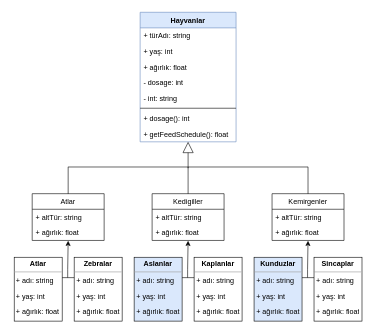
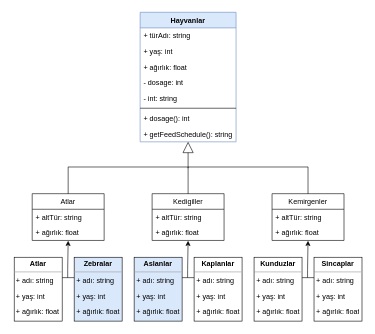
  <mxCell id="0" />
  <mxCell id="1" parent="0" />
  <mxCell id="2" value="Hayvanlar" style="swimlane;fontStyle=1;align=center;verticalAlign=top;childLayout=stackLayout;horizontal=1;startSize=26;horizontalStack=0;resizeParent=1;resizeParentMax=0;resizeLast=0;collapsible=1;marginBottom=0;fillColor=#dae8fc;strokeColor=#6c8ebf;" parent="1" vertex="1"><mxGeometry x="233" y="20" width="160" height="216" as="geometry"><mxRectangle x="200" y="40" width="90" height="26" as="alternateBounds" /></mxGeometry></mxCell>
  <mxCell id="3" value="+ türAdı: string" style="text;strokeColor=none;fillColor=none;align=left;verticalAlign=top;spacingLeft=4;spacingRight=4;overflow=hidden;rotatable=0;points=[[0,0.5],[1,0.5]];portConstraint=eastwest;" parent="2" vertex="1"><mxGeometry y="26" width="160" height="26" as="geometry" /></mxCell>
  <mxCell id="4" value="+ yaş: int" style="text;strokeColor=none;fillColor=none;align=left;verticalAlign=top;spacingLeft=4;spacingRight=4;overflow=hidden;rotatable=0;points=[[0,0.5],[1,0.5]];portConstraint=eastwest;" parent="2" vertex="1"><mxGeometry y="52" width="160" height="26" as="geometry" /></mxCell>
  <mxCell id="5" value="+ ağırlık: float" style="text;strokeColor=none;fillColor=none;align=left;verticalAlign=top;spacingLeft=4;spacingRight=4;overflow=hidden;rotatable=0;points=[[0,0.5],[1,0.5]];portConstraint=eastwest;" parent="2" vertex="1"><mxGeometry y="78" width="160" height="26" as="geometry" /></mxCell>
  <mxCell id="6" value="- dosage: int" style="text;strokeColor=none;fillColor=none;align=left;verticalAlign=top;spacingLeft=4;spacingRight=4;overflow=hidden;rotatable=0;points=[[0,0.5],[1,0.5]];portConstraint=eastwest;" parent="2" vertex="1"><mxGeometry y="104" width="160" height="26" as="geometry" /></mxCell>
  <mxCell id="7" value="- int: string" style="text;strokeColor=none;fillColor=none;align=left;verticalAlign=top;spacingLeft=4;spacingRight=4;overflow=hidden;rotatable=0;points=[[0,0.5],[1,0.5]];portConstraint=eastwest;" parent="2" vertex="1"><mxGeometry y="130" width="160" height="26" as="geometry" /></mxCell>
  <mxCell id="8" value="" style="line;strokeWidth=1;fillColor=none;align=left;verticalAlign=middle;spacingTop=-1;spacingLeft=3;spacingRight=3;rotatable=0;labelPosition=right;points=[];portConstraint=eastwest;" parent="2" vertex="1"><mxGeometry y="156" width="160" height="8" as="geometry" /></mxCell>
  <mxCell id="9" value="+ dosage(): int" style="text;strokeColor=none;fillColor=none;align=left;verticalAlign=top;spacingLeft=4;spacingRight=4;overflow=hidden;rotatable=0;points=[[0,0.5],[1,0.5]];portConstraint=eastwest;" parent="2" vertex="1"><mxGeometry y="164" width="160" height="26" as="geometry" /></mxCell>
- <mxCell id="10" value="+ getFeedSchedule(): float" style="text;strokeColor=none;fillColor=none;align=left;verticalAlign=top;spacingLeft=4;spacingRight=4;overflow=hidden;rotatable=0;points=[[0,0.5],[1,0.5]];portConstraint=eastwest;" parent="2" vertex="1"><mxGeometry y="190" width="160" height="26" as="geometry" /></mxCell>
+ <mxCell id="10" value="+ getFeedSchedule(): string" style="text;strokeColor=none;fillColor=none;align=left;verticalAlign=top;spacingLeft=4;spacingRight=4;overflow=hidden;rotatable=0;points=[[0,0.5],[1,0.5]];portConstraint=eastwest;" parent="2" vertex="1"><mxGeometry y="190" width="160" height="26" as="geometry" /></mxCell>
  <mxCell id="11" value="" style="line;strokeWidth=1;fillColor=none;align=left;verticalAlign=middle;spacingTop=-1;spacingLeft=3;spacingRight=3;rotatable=1;labelPosition=right;points=[];portConstraint=eastwest;allowArrows=1;rotation=0;" parent="1" vertex="1"><mxGeometry x="113" y="274" width="200" height="8" as="geometry" /></mxCell>
  <mxCell id="12" value="" style="line;strokeWidth=1;fillColor=none;align=left;verticalAlign=middle;spacingTop=-1;spacingLeft=3;spacingRight=3;rotatable=1;labelPosition=right;points=[];portConstraint=eastwest;allowArrows=1;rotation=-90;" parent="1" vertex="1"><mxGeometry x="490.5" y="296.25" width="45" height="8" as="geometry" /></mxCell>
  <mxCell id="13" value="" style="line;strokeWidth=1;fillColor=none;align=left;verticalAlign=middle;spacingTop=-1;spacingLeft=3;spacingRight=3;rotatable=1;labelPosition=right;points=[];portConstraint=eastwest;allowArrows=1;rotation=0;" parent="1" vertex="1"><mxGeometry x="313" y="274" width="200" height="8" as="geometry" /></mxCell>
  <mxCell id="14" value="" style="endArrow=block;endSize=16;endFill=0;html=1;rounded=0;entryX=0.5;entryY=1;entryDx=0;entryDy=0;" parent="1" target="2" edge="1"><mxGeometry width="160" relative="1" as="geometry"><mxPoint x="313" y="280" as="sourcePoint" /><mxPoint x="438" y="270" as="targetPoint" /></mxGeometry></mxCell>
  <mxCell id="15" value="" style="line;strokeWidth=1;fillColor=none;align=left;verticalAlign=middle;spacingTop=-1;spacingLeft=3;spacingRight=3;rotatable=1;labelPosition=right;points=[];portConstraint=eastwest;allowArrows=1;rotation=-90;" parent="1" vertex="1"><mxGeometry x="290.5" y="296.25" width="45" height="8" as="geometry" /></mxCell>
  <mxCell id="16" value="" style="line;strokeWidth=1;fillColor=none;align=left;verticalAlign=middle;spacingTop=-1;spacingLeft=3;spacingRight=3;rotatable=1;labelPosition=right;points=[];portConstraint=eastwest;allowArrows=1;rotation=-90;" parent="1" vertex="1"><mxGeometry x="90.5" y="296.25" width="45" height="8" as="geometry" /></mxCell>
  <mxCell id="17" value="&lt;p style=&quot;margin: 0px ; margin-top: 4px ; text-align: center&quot;&gt;&lt;b&gt;Atlar&lt;/b&gt;&lt;/p&gt;&lt;hr size=&quot;1&quot;&gt;&lt;div style=&quot;height: 2px&quot;&gt;&lt;/div&gt;" style="verticalAlign=top;align=left;overflow=fill;fontSize=12;fontFamily=Helvetica;html=1;" parent="1" vertex="1"><mxGeometry x="23" y="428.5" width="80" height="106.5" as="geometry" /></mxCell>
- <mxCell id="18" value="&lt;p style=&quot;margin: 0px ; margin-top: 4px ; text-align: center&quot;&gt;&lt;b&gt;Zebralar&lt;/b&gt;&lt;/p&gt;&lt;hr size=&quot;1&quot;&gt;&lt;div style=&quot;height: 2px&quot;&gt;&lt;/div&gt;" style="verticalAlign=top;align=left;overflow=fill;fontSize=12;fontFamily=Helvetica;html=1;" parent="1" vertex="1"><mxGeometry x="123" y="428.5" width="80" height="106.5" as="geometry" /></mxCell>
+ <mxCell id="18" value="&lt;p style=&quot;margin: 0px ; margin-top: 4px ; text-align: center&quot;&gt;&lt;b&gt;Zebralar&lt;/b&gt;&lt;/p&gt;&lt;hr size=&quot;1&quot;&gt;&lt;div style=&quot;height: 2px&quot;&gt;&lt;/div&gt;" style="verticalAlign=top;align=left;overflow=fill;fontSize=12;fontFamily=Helvetica;html=1;fillColor=#dae8fc;" parent="1" vertex="1"><mxGeometry x="123" y="428.5" width="80" height="106.5" as="geometry" /></mxCell>
  <mxCell id="19" style="edgeStyle=orthogonalEdgeStyle;rounded=0;orthogonalLoop=1;jettySize=auto;html=1;entryX=0.5;entryY=1;entryDx=0;entryDy=0;exitX=0.46;exitY=0.5;exitDx=0;exitDy=0;exitPerimeter=0;" parent="1" source="20" edge="1"><mxGeometry relative="1" as="geometry"><mxPoint x="113" y="401" as="targetPoint" /><Array as="points"><mxPoint x="112" y="448.5" /><mxPoint x="113" y="448.5" /></Array></mxGeometry></mxCell>
  <mxCell id="20" value="" style="line;strokeWidth=1;fillColor=none;align=left;verticalAlign=middle;spacingTop=-1;spacingLeft=3;spacingRight=3;rotatable=0;labelPosition=right;points=[];portConstraint=eastwest;" parent="1" vertex="1"><mxGeometry x="103" y="458.5" width="20" height="8" as="geometry" /></mxCell>
  <mxCell id="21" value="&lt;p style=&quot;margin: 0px ; margin-top: 4px ; text-align: center&quot;&gt;&lt;b&gt;Aslanlar&lt;/b&gt;&lt;/p&gt;&lt;hr size=&quot;1&quot;&gt;&lt;div style=&quot;height: 2px&quot;&gt;&lt;/div&gt;" style="verticalAlign=top;align=left;overflow=fill;fontSize=12;fontFamily=Helvetica;html=1;fillColor=#dae8fc;" parent="1" vertex="1"><mxGeometry x="223" y="428.5" width="80" height="106.5" as="geometry" /></mxCell>
  <mxCell id="22" value="&lt;p style=&quot;margin: 0px ; margin-top: 4px ; text-align: center&quot;&gt;&lt;b&gt;Kaplanlar&lt;/b&gt;&lt;/p&gt;&lt;hr size=&quot;1&quot;&gt;&lt;div style=&quot;height: 2px&quot;&gt;&lt;/div&gt;" style="verticalAlign=top;align=left;overflow=fill;fontSize=12;fontFamily=Helvetica;html=1;" parent="1" vertex="1"><mxGeometry x="323" y="428.5" width="80" height="106.5" as="geometry" /></mxCell>
  <mxCell id="23" style="edgeStyle=orthogonalEdgeStyle;rounded=0;orthogonalLoop=1;jettySize=auto;html=1;entryX=0.5;entryY=1;entryDx=0;entryDy=0;exitX=0.46;exitY=0.5;exitDx=0;exitDy=0;exitPerimeter=0;" parent="1" source="24" edge="1"><mxGeometry relative="1" as="geometry"><mxPoint x="313" y="401" as="targetPoint" /><Array as="points"><mxPoint x="312" y="448.5" /><mxPoint x="313" y="448.5" /></Array></mxGeometry></mxCell>
  <mxCell id="24" value="" style="line;strokeWidth=1;fillColor=none;align=left;verticalAlign=middle;spacingTop=-1;spacingLeft=3;spacingRight=3;rotatable=0;labelPosition=right;points=[];portConstraint=eastwest;" parent="1" vertex="1"><mxGeometry x="303" y="458.5" width="20" height="8" as="geometry" /></mxCell>
- <mxCell id="25" value="&lt;p style=&quot;margin: 0px ; margin-top: 4px ; text-align: center&quot;&gt;&lt;b&gt;Kunduzlar&lt;/b&gt;&lt;/p&gt;&lt;hr size=&quot;1&quot;&gt;&lt;div style=&quot;height: 2px&quot;&gt;&lt;/div&gt;" style="verticalAlign=top;align=left;overflow=fill;fontSize=12;fontFamily=Helvetica;html=1;fillColor=#dae8fc;" parent="1" vertex="1"><mxGeometry x="423" y="428.5" width="80" height="106.5" as="geometry" /></mxCell>
+ <mxCell id="25" value="&lt;p style=&quot;margin: 0px ; margin-top: 4px ; text-align: center&quot;&gt;&lt;b&gt;Kunduzlar&lt;/b&gt;&lt;/p&gt;&lt;hr size=&quot;1&quot;&gt;&lt;div style=&quot;height: 2px&quot;&gt;&lt;/div&gt;" style="verticalAlign=top;align=left;overflow=fill;fontSize=12;fontFamily=Helvetica;html=1;" parent="1" vertex="1"><mxGeometry x="423" y="428.5" width="80" height="106.5" as="geometry" /></mxCell>
  <mxCell id="26" value="&lt;p style=&quot;margin: 0px ; margin-top: 4px ; text-align: center&quot;&gt;&lt;b&gt;Sincaplar&lt;/b&gt;&lt;/p&gt;&lt;hr size=&quot;1&quot;&gt;&lt;div style=&quot;height: 2px&quot;&gt;&lt;/div&gt;" style="verticalAlign=top;align=left;overflow=fill;fontSize=12;fontFamily=Helvetica;html=1;" parent="1" vertex="1"><mxGeometry x="523" y="428.5" width="80" height="106.5" as="geometry" /></mxCell>
  <mxCell id="27" style="edgeStyle=orthogonalEdgeStyle;rounded=0;orthogonalLoop=1;jettySize=auto;html=1;entryX=0.5;entryY=1;entryDx=0;entryDy=0;exitX=0.46;exitY=0.5;exitDx=0;exitDy=0;exitPerimeter=0;" parent="1" source="28" edge="1"><mxGeometry relative="1" as="geometry"><mxPoint x="513" y="401" as="targetPoint" /><Array as="points"><mxPoint x="512" y="448.5" /><mxPoint x="513" y="448.5" /></Array></mxGeometry></mxCell>
  <mxCell id="28" value="" style="line;strokeWidth=1;fillColor=none;align=left;verticalAlign=middle;spacingTop=-1;spacingLeft=3;spacingRight=3;rotatable=0;labelPosition=right;points=[];portConstraint=eastwest;" parent="1" vertex="1"><mxGeometry x="503" y="458.5" width="20" height="8" as="geometry" /></mxCell>
  <mxCell id="29" value="Atlar" style="swimlane;fontStyle=0;childLayout=stackLayout;horizontal=1;startSize=26;fillColor=none;horizontalStack=0;resizeParent=1;resizeParentMax=0;resizeLast=0;collapsible=1;marginBottom=0;" parent="1" vertex="1"><mxGeometry x="53" y="322.5" width="120" height="78" as="geometry" /></mxCell>
  <mxCell id="30" value="+ altTür: string" style="text;strokeColor=none;fillColor=none;align=left;verticalAlign=top;spacingLeft=4;spacingRight=4;overflow=hidden;rotatable=0;points=[[0,0.5],[1,0.5]];portConstraint=eastwest;" parent="29" vertex="1"><mxGeometry y="26" width="120" height="26" as="geometry" /></mxCell>
  <mxCell id="31" value="+ ağırlık: float" style="text;strokeColor=none;fillColor=none;align=left;verticalAlign=top;spacingLeft=4;spacingRight=4;overflow=hidden;rotatable=0;points=[[0,0.5],[1,0.5]];portConstraint=eastwest;" parent="29" vertex="1"><mxGeometry y="52" width="120" height="26" as="geometry" /></mxCell>
  <mxCell id="32" value="Kedigiller" style="swimlane;fontStyle=0;childLayout=stackLayout;horizontal=1;startSize=26;fillColor=none;horizontalStack=0;resizeParent=1;resizeParentMax=0;resizeLast=0;collapsible=1;marginBottom=0;" parent="1" vertex="1"><mxGeometry x="253" y="322.5" width="120" height="78" as="geometry" /></mxCell>
  <mxCell id="33" value="+ altTür: string" style="text;strokeColor=none;fillColor=none;align=left;verticalAlign=top;spacingLeft=4;spacingRight=4;overflow=hidden;rotatable=0;points=[[0,0.5],[1,0.5]];portConstraint=eastwest;" parent="32" vertex="1"><mxGeometry y="26" width="120" height="26" as="geometry" /></mxCell>
  <mxCell id="34" value="+ ağırlık: float" style="text;strokeColor=none;fillColor=none;align=left;verticalAlign=top;spacingLeft=4;spacingRight=4;overflow=hidden;rotatable=0;points=[[0,0.5],[1,0.5]];portConstraint=eastwest;" parent="32" vertex="1"><mxGeometry y="52" width="120" height="26" as="geometry" /></mxCell>
  <mxCell id="35" value="Kemirgenler" style="swimlane;fontStyle=0;childLayout=stackLayout;horizontal=1;startSize=26;fillColor=none;horizontalStack=0;resizeParent=1;resizeParentMax=0;resizeLast=0;collapsible=1;marginBottom=0;" parent="1" vertex="1"><mxGeometry x="453" y="322.5" width="120" height="78" as="geometry" /></mxCell>
  <mxCell id="36" value="+ altTür: string" style="text;strokeColor=none;fillColor=none;align=left;verticalAlign=top;spacingLeft=4;spacingRight=4;overflow=hidden;rotatable=0;points=[[0,0.5],[1,0.5]];portConstraint=eastwest;" parent="35" vertex="1"><mxGeometry y="26" width="120" height="26" as="geometry" /></mxCell>
  <mxCell id="37" value="+ ağırlık: float" style="text;strokeColor=none;fillColor=none;align=left;verticalAlign=top;spacingLeft=4;spacingRight=4;overflow=hidden;rotatable=0;points=[[0,0.5],[1,0.5]];portConstraint=eastwest;" parent="35" vertex="1"><mxGeometry y="52" width="120" height="26" as="geometry" /></mxCell>
  <mxCell id="38" value="+ yaş: int" style="text;strokeColor=none;fillColor=none;align=left;verticalAlign=top;spacingLeft=4;spacingRight=4;overflow=hidden;rotatable=0;points=[[0,0.5],[1,0.5]];portConstraint=eastwest;" parent="1" vertex="1"><mxGeometry x="521" y="480" width="81" height="26" as="geometry" /></mxCell>
  <mxCell id="39" value="+ adı: string" style="text;strokeColor=none;fillColor=none;align=left;verticalAlign=top;spacingLeft=4;spacingRight=4;overflow=hidden;rotatable=0;points=[[0,0.5],[1,0.5]];portConstraint=eastwest;" parent="1" vertex="1"><mxGeometry x="521" y="454" width="81" height="26" as="geometry" /></mxCell>
  <mxCell id="40" value="+ ağırlık: float" style="text;strokeColor=none;fillColor=none;align=left;verticalAlign=top;spacingLeft=4;spacingRight=4;overflow=hidden;rotatable=0;points=[[0,0.5],[1,0.5]];portConstraint=eastwest;" parent="1" vertex="1"><mxGeometry x="521" y="506" width="81" height="26" as="geometry" /></mxCell>
  <mxCell id="41" value="+ adı: string" style="text;strokeColor=none;fillColor=none;align=left;verticalAlign=top;spacingLeft=4;spacingRight=4;overflow=hidden;rotatable=0;points=[[0,0.5],[1,0.5]];portConstraint=eastwest;" parent="1" vertex="1"><mxGeometry x="421" y="454" width="120" height="26" as="geometry" /></mxCell>
  <mxCell id="42" value="+ yaş: int" style="text;strokeColor=none;fillColor=none;align=left;verticalAlign=top;spacingLeft=4;spacingRight=4;overflow=hidden;rotatable=0;points=[[0,0.5],[1,0.5]];portConstraint=eastwest;" parent="1" vertex="1"><mxGeometry x="421" y="480" width="120" height="26" as="geometry" /></mxCell>
  <mxCell id="43" value="+ ağırlık: float" style="text;strokeColor=none;fillColor=none;align=left;verticalAlign=top;spacingLeft=4;spacingRight=4;overflow=hidden;rotatable=0;points=[[0,0.5],[1,0.5]];portConstraint=eastwest;" parent="1" vertex="1"><mxGeometry x="421" y="506" width="120" height="26" as="geometry" /></mxCell>
  <mxCell id="44" value="+ adı: string" style="text;strokeColor=none;fillColor=none;align=left;verticalAlign=top;spacingLeft=4;spacingRight=4;overflow=hidden;rotatable=0;points=[[0,0.5],[1,0.5]];portConstraint=eastwest;" parent="1" vertex="1"><mxGeometry x="321" y="454" width="120" height="26" as="geometry" /></mxCell>
  <mxCell id="45" value="+ yaş: int" style="text;strokeColor=none;fillColor=none;align=left;verticalAlign=top;spacingLeft=4;spacingRight=4;overflow=hidden;rotatable=0;points=[[0,0.5],[1,0.5]];portConstraint=eastwest;" parent="1" vertex="1"><mxGeometry x="321" y="480" width="120" height="26" as="geometry" /></mxCell>
  <mxCell id="46" value="+ ağırlık: float" style="text;strokeColor=none;fillColor=none;align=left;verticalAlign=top;spacingLeft=4;spacingRight=4;overflow=hidden;rotatable=0;points=[[0,0.5],[1,0.5]];portConstraint=eastwest;" parent="1" vertex="1"><mxGeometry x="321" y="506" width="120" height="26" as="geometry" /></mxCell>
  <mxCell id="47" value="+ ağırlık: float" style="text;strokeColor=none;fillColor=none;align=left;verticalAlign=top;spacingLeft=4;spacingRight=4;overflow=hidden;rotatable=0;points=[[0,0.5],[1,0.5]];portConstraint=eastwest;" parent="1" vertex="1"><mxGeometry x="221" y="506" width="120" height="26" as="geometry" /></mxCell>
  <mxCell id="48" value="+ yaş: int" style="text;strokeColor=none;fillColor=none;align=left;verticalAlign=top;spacingLeft=4;spacingRight=4;overflow=hidden;rotatable=0;points=[[0,0.5],[1,0.5]];portConstraint=eastwest;" parent="1" vertex="1"><mxGeometry x="221" y="480" width="120" height="26" as="geometry" /></mxCell>
  <mxCell id="49" value="+ adı: string" style="text;strokeColor=none;fillColor=none;align=left;verticalAlign=top;spacingLeft=4;spacingRight=4;overflow=hidden;rotatable=0;points=[[0,0.5],[1,0.5]];portConstraint=eastwest;" parent="1" vertex="1"><mxGeometry x="221" y="454" width="120" height="26" as="geometry" /></mxCell>
  <mxCell id="50" value="+ ağırlık: float" style="text;strokeColor=none;fillColor=none;align=left;verticalAlign=top;spacingLeft=4;spacingRight=4;overflow=hidden;rotatable=0;points=[[0,0.5],[1,0.5]];portConstraint=eastwest;" parent="1" vertex="1"><mxGeometry x="121" y="506" width="120" height="26" as="geometry" /></mxCell>
  <mxCell id="51" value="+ yaş: int" style="text;strokeColor=none;fillColor=none;align=left;verticalAlign=top;spacingLeft=4;spacingRight=4;overflow=hidden;rotatable=0;points=[[0,0.5],[1,0.5]];portConstraint=eastwest;" parent="1" vertex="1"><mxGeometry x="121" y="480" width="120" height="26" as="geometry" /></mxCell>
  <mxCell id="52" value="+ adı: string" style="text;strokeColor=none;fillColor=none;align=left;verticalAlign=top;spacingLeft=4;spacingRight=4;overflow=hidden;rotatable=0;points=[[0,0.5],[1,0.5]];portConstraint=eastwest;" parent="1" vertex="1"><mxGeometry x="121" y="454" width="120" height="26" as="geometry" /></mxCell>
  <mxCell id="53" value="+ adı: string" style="text;strokeColor=none;fillColor=none;align=left;verticalAlign=top;spacingLeft=4;spacingRight=4;overflow=hidden;rotatable=0;points=[[0,0.5],[1,0.5]];portConstraint=eastwest;" parent="1" vertex="1"><mxGeometry y="454" width="82" height="26" as="geometry" x="20" /></mxCell>
  <mxCell id="54" value="+ yaş: int" style="text;strokeColor=none;fillColor=none;align=left;verticalAlign=top;spacingLeft=4;spacingRight=4;overflow=hidden;rotatable=0;points=[[0,0.5],[1,0.5]];portConstraint=eastwest;" parent="1" vertex="1"><mxGeometry y="480" width="82" height="26" as="geometry" x="20" /></mxCell>
  <mxCell id="55" value="+ ağırlık: float" style="text;strokeColor=none;fillColor=none;align=left;verticalAlign=top;spacingLeft=4;spacingRight=4;overflow=hidden;rotatable=0;points=[[0,0.5],[1,0.5]];portConstraint=eastwest;" parent="1" vertex="1"><mxGeometry y="506" width="82" height="26" as="geometry" x="20" /></mxCell>
